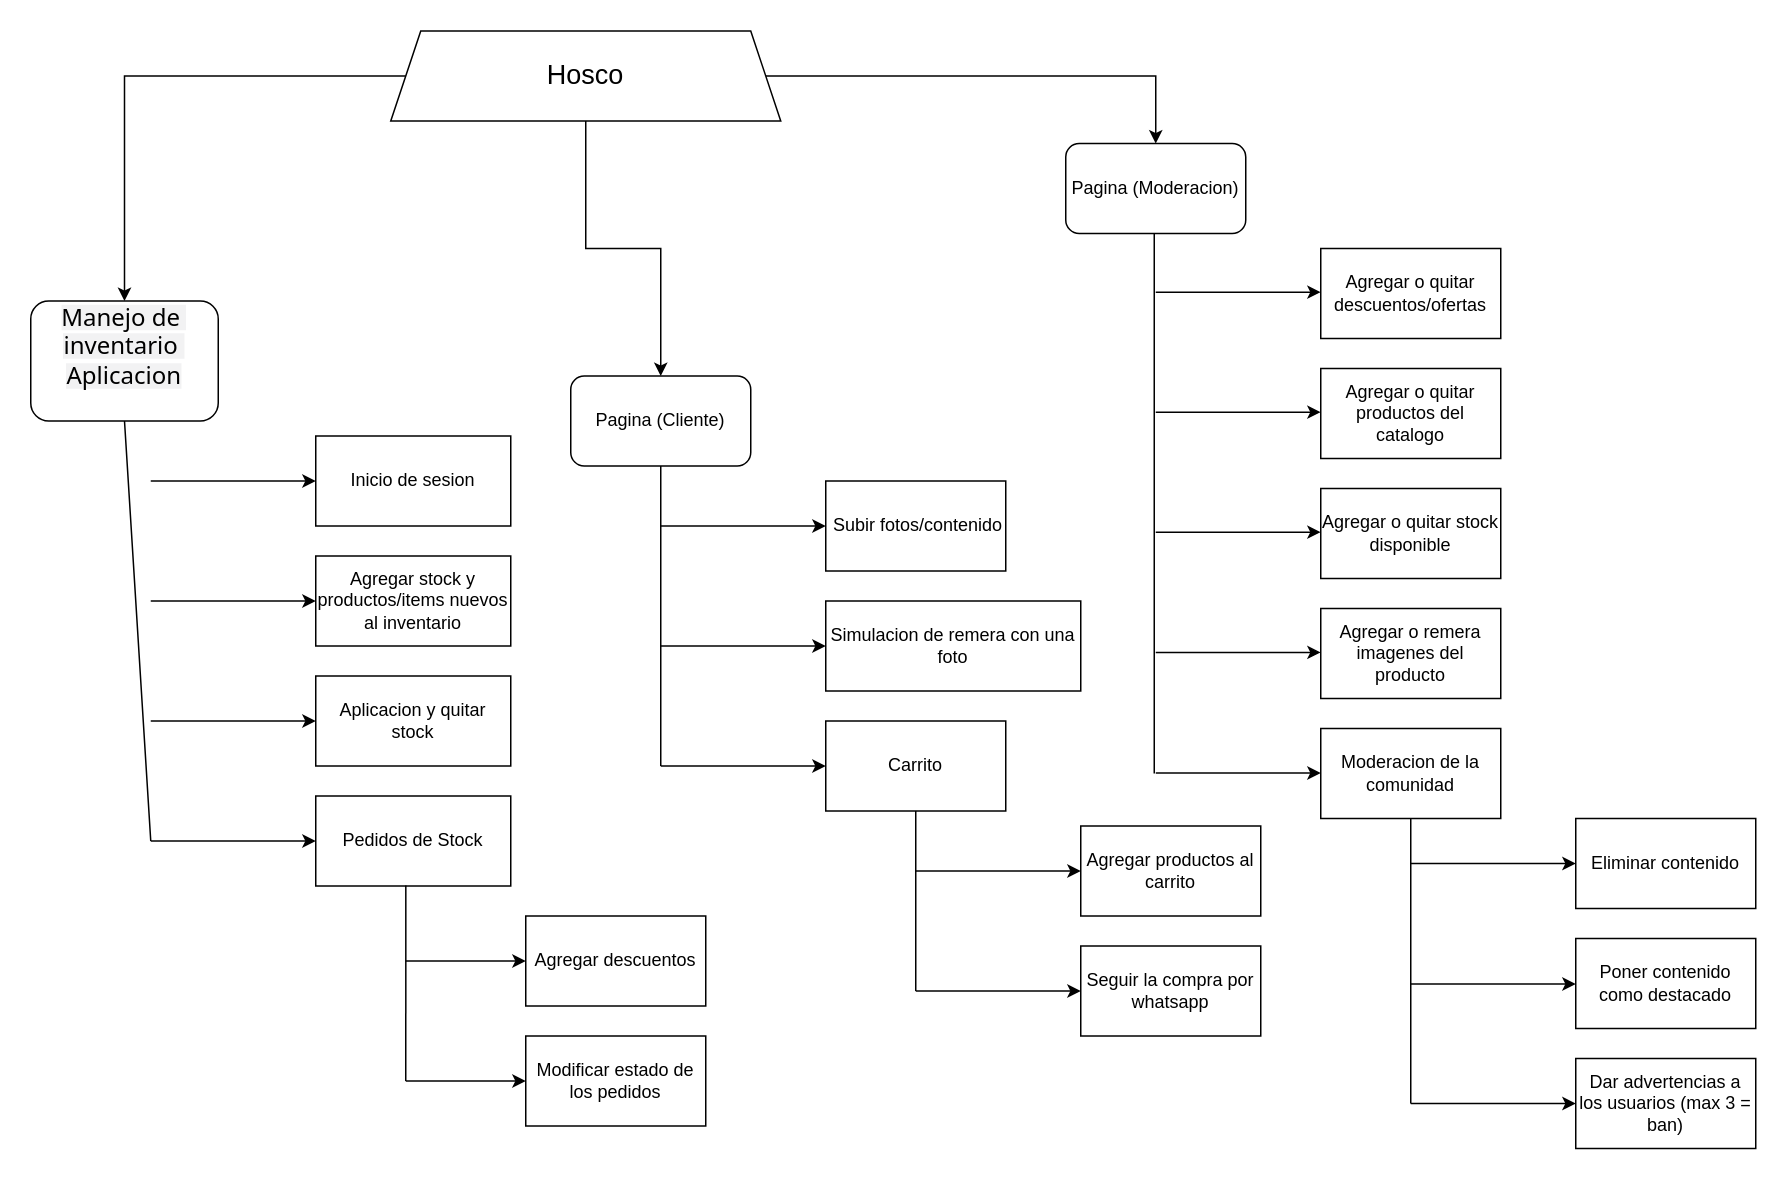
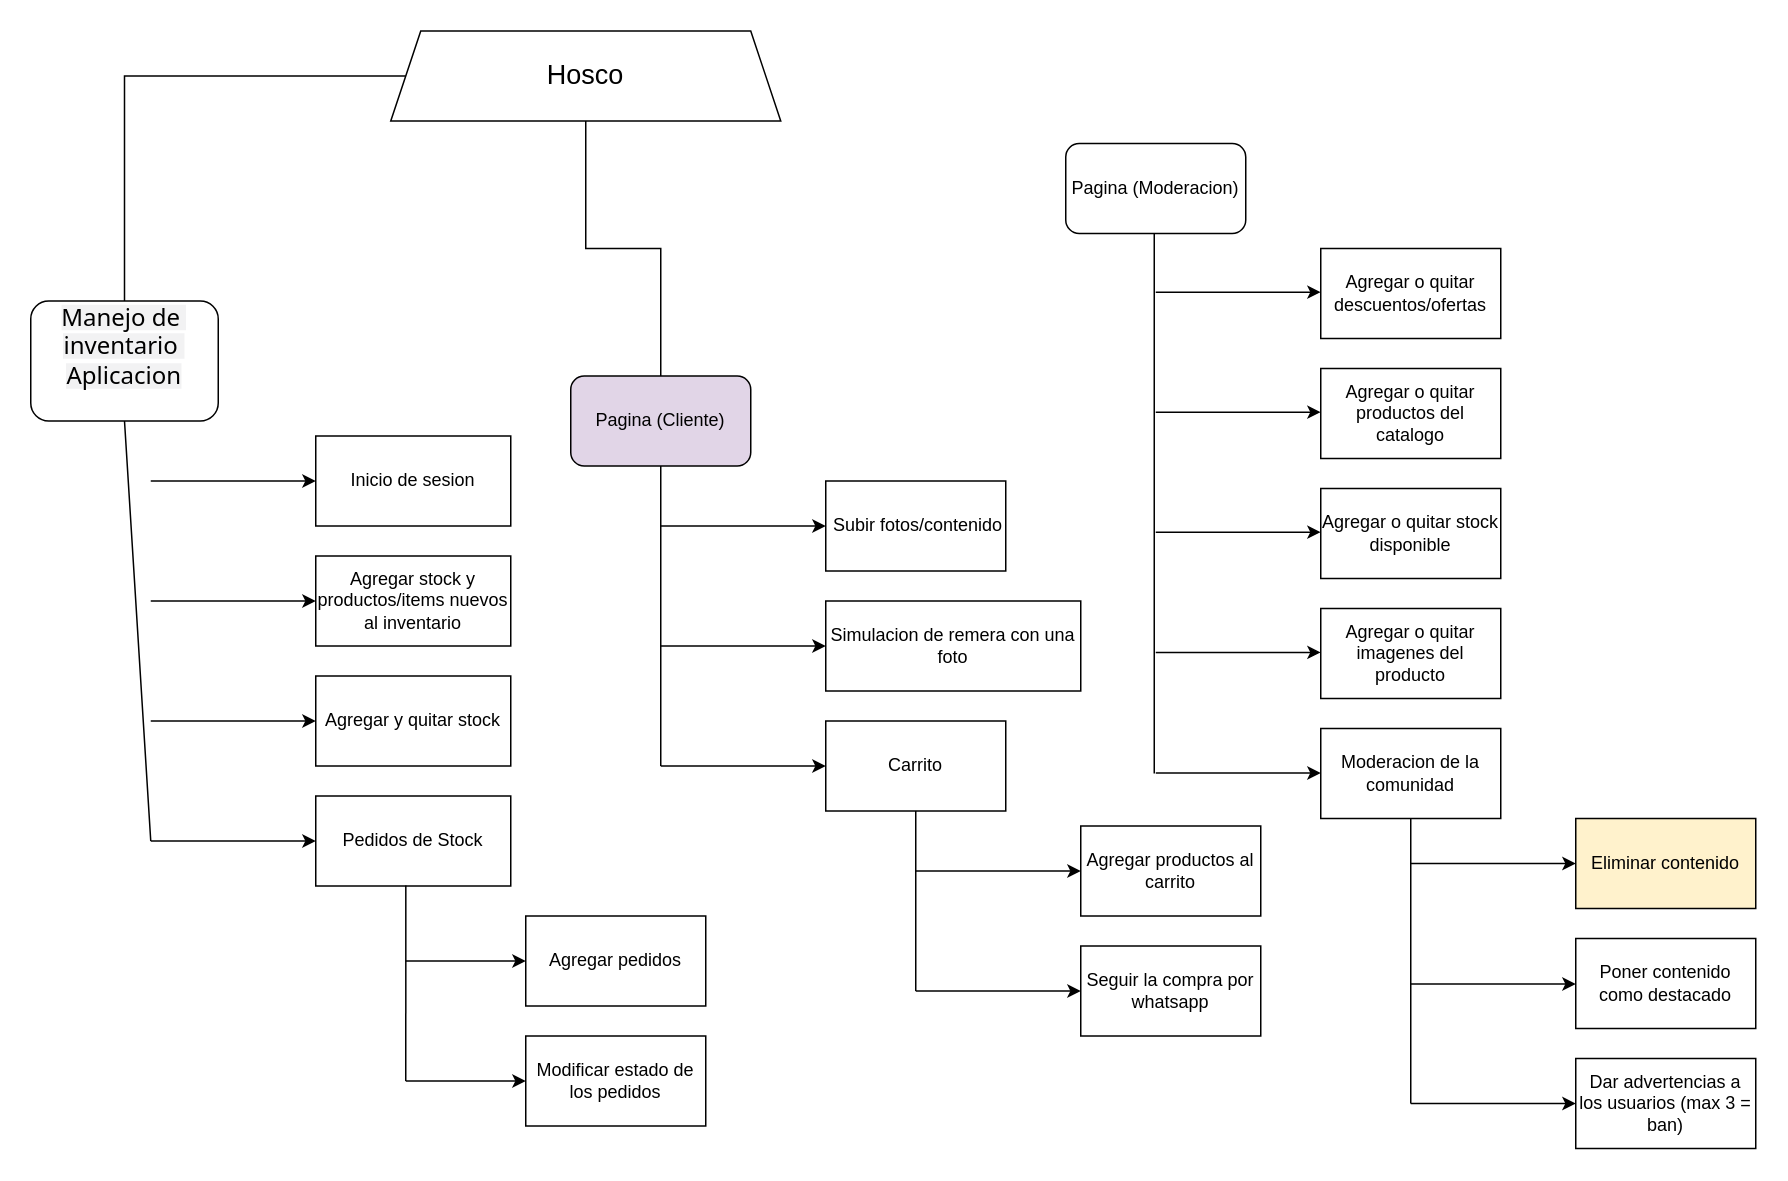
  <mxCell id="0" />
  <mxCell id="1" parent="0" />
  <mxCell id="2" value="&lt;div&gt;&lt;span style=&quot;text-align: left; font-size: 16px; white-space-collapse: break-spaces; background-color: oklab(0.679 0.003 -0.011 / 0.122); color: oklab(0.895 0.0 -0.004);&quot;&gt;&lt;font face=&quot;gg sans, Noto Sans, Helvetica Neue, Helvetica, Arial, sans-serif&quot; color=&quot;#000000&quot;&gt;Manejo de inventario Aplicacion&lt;/font&gt;&lt;/span&gt;&lt;span style=&quot;color: oklab(0.895 0.0 -0.004); font-family: &amp;quot;gg sans&amp;quot;, &amp;quot;Noto Sans&amp;quot;, &amp;quot;Helvetica Neue&amp;quot;, Helvetica, Arial, sans-serif; font-size: 16px; text-align: left; white-space-collapse: break-spaces; background-color: oklab(0.679 0.003 -0.011 / 0.122);&quot;&gt;&lt;br/&gt;&lt;/span&gt;&lt;/div&gt;&lt;div&gt;&lt;span style=&quot;color: oklab(0.895 0.0 -0.004); font-family: &amp;quot;gg sans&amp;quot;, &amp;quot;Noto Sans&amp;quot;, &amp;quot;Helvetica Neue&amp;quot;, Helvetica, Arial, sans-serif; font-size: 16px; text-align: left; white-space-collapse: break-spaces; background-color: oklab(0.679 0.003 -0.011 / 0.122);&quot;&gt;&lt;br&gt;&lt;/span&gt;&lt;/div&gt;" style="rounded=1;whiteSpace=wrap;html=1;" parent="1" vertex="1"><mxGeometry x="20" y="200" width="125" height="80" as="geometry" /></mxCell>
  <mxCell id="3" value="" style="endArrow=none;html=1;rounded=0;entryX=0.5;entryY=1;entryDx=0;entryDy=0;" parent="1" target="2" edge="1"><mxGeometry width="50" height="50" relative="1" as="geometry"><mxPoint x="100" y="560" as="sourcePoint" /><mxPoint x="370" y="480" as="targetPoint" /></mxGeometry></mxCell>
  <mxCell id="4" value="" style="endArrow=classic;html=1;rounded=0;" parent="1" edge="1"><mxGeometry width="50" height="50" relative="1" as="geometry"><mxPoint x="100" y="320" as="sourcePoint" /><mxPoint x="210" y="320" as="targetPoint" /></mxGeometry></mxCell>
  <mxCell id="5" value="" style="endArrow=classic;html=1;rounded=0;" parent="1" edge="1"><mxGeometry width="50" height="50" relative="1" as="geometry"><mxPoint x="100" y="400" as="sourcePoint" /><mxPoint x="210" y="400" as="targetPoint" /></mxGeometry></mxCell>
  <mxCell id="6" value="" style="endArrow=classic;html=1;rounded=0;" parent="1" edge="1"><mxGeometry width="50" height="50" relative="1" as="geometry"><mxPoint x="100" y="480" as="sourcePoint" /><mxPoint x="210" y="480" as="targetPoint" /></mxGeometry></mxCell>
  <mxCell id="7" value="Inicio de sesion" style="rounded=0;whiteSpace=wrap;html=1;" parent="1" vertex="1"><mxGeometry x="210" y="290" width="130" height="60" as="geometry" /></mxCell>
  <mxCell id="8" value="Agregar stock y productos/items nuevos al inventario" style="rounded=0;whiteSpace=wrap;html=1;" parent="1" vertex="1"><mxGeometry x="210" y="370" width="130" height="60" as="geometry" /></mxCell>
- <mxCell id="9" value="Aplicacion y quitar stock" style="rounded=0;whiteSpace=wrap;html=1;" parent="1" vertex="1"><mxGeometry x="210" y="450" width="130" height="60" as="geometry" /></mxCell>
+ <mxCell id="9" value="Agregar y quitar stock" style="rounded=0;whiteSpace=wrap;html=1;" parent="1" vertex="1"><mxGeometry x="210" y="450" width="130" height="60" as="geometry" /></mxCell>
  <mxCell id="10" value="" style="endArrow=classic;html=1;rounded=0;" parent="1" edge="1"><mxGeometry width="50" height="50" relative="1" as="geometry"><mxPoint x="100" y="560" as="sourcePoint" /><mxPoint x="210" y="560" as="targetPoint" /></mxGeometry></mxCell>
  <mxCell id="11" value="Pedidos de Stock" style="rounded=0;whiteSpace=wrap;html=1;" parent="1" vertex="1"><mxGeometry x="210" y="530" width="130" height="60" as="geometry" /></mxCell>
  <mxCell id="12" value="" style="endArrow=none;html=1;rounded=0;entryX=0.462;entryY=0.994;entryDx=0;entryDy=0;entryPerimeter=0;" parent="1" target="11" edge="1"><mxGeometry width="50" height="50" relative="1" as="geometry"><mxPoint x="270" y="720" as="sourcePoint" /><mxPoint x="274.83" y="590" as="targetPoint" /></mxGeometry></mxCell>
  <mxCell id="13" value="" style="endArrow=classic;html=1;rounded=0;" parent="1" edge="1"><mxGeometry width="50" height="50" relative="1" as="geometry"><mxPoint x="270" y="640" as="sourcePoint" /><mxPoint x="350" y="640" as="targetPoint" /></mxGeometry></mxCell>
  <mxCell id="14" value="" style="endArrow=classic;html=1;rounded=0;" parent="1" edge="1"><mxGeometry width="50" height="50" relative="1" as="geometry"><mxPoint x="270" y="720" as="sourcePoint" /><mxPoint x="350" y="720" as="targetPoint" /></mxGeometry></mxCell>
- <mxCell id="15" value="Agregar descuentos" style="rounded=0;whiteSpace=wrap;html=1;" parent="1" vertex="1"><mxGeometry x="350" y="610" width="120" height="60" as="geometry" /></mxCell>
+ <mxCell id="15" value="Agregar pedidos" style="rounded=0;whiteSpace=wrap;html=1;" parent="1" vertex="1"><mxGeometry x="350" y="610" width="120" height="60" as="geometry" /></mxCell>
  <mxCell id="16" value="Modificar estado de los pedidos" style="rounded=0;whiteSpace=wrap;html=1;" parent="1" vertex="1"><mxGeometry x="350" y="690" width="120" height="60" as="geometry" /></mxCell>
- <mxCell id="17" value="Pagina (Cliente)" style="rounded=1;whiteSpace=wrap;html=1;" parent="1" vertex="1"><mxGeometry x="380" y="250" width="120" height="60" as="geometry" /></mxCell>
+ <mxCell id="17" value="Pagina (Cliente)" style="rounded=1;whiteSpace=wrap;html=1;fillColor=#e1d5e7;" parent="1" vertex="1"><mxGeometry x="380" y="250" width="120" height="60" as="geometry" /></mxCell>
  <mxCell id="18" value="&lt;div&gt;&amp;nbsp;Subir fotos/contenido&lt;/div&gt;" style="rounded=0;whiteSpace=wrap;html=1;" parent="1" vertex="1"><mxGeometry x="550" y="320" width="120" height="60" as="geometry" /></mxCell>
  <mxCell id="19" value="Simulacion de remera con una foto" style="rounded=0;whiteSpace=wrap;html=1;" parent="1" vertex="1"><mxGeometry x="550" y="400" width="170" height="60" as="geometry" /></mxCell>
  <mxCell id="20" value="Carrito" style="rounded=0;whiteSpace=wrap;html=1;" parent="1" vertex="1"><mxGeometry x="550" y="480" width="120" height="60" as="geometry" /></mxCell>
  <mxCell id="21" value="" style="endArrow=none;html=1;rounded=0;entryX=0.5;entryY=1;entryDx=0;entryDy=0;" parent="1" edge="1"><mxGeometry width="50" height="50" relative="1" as="geometry"><mxPoint x="440" y="510" as="sourcePoint" /><mxPoint x="440" y="310" as="targetPoint" /></mxGeometry></mxCell>
  <mxCell id="22" value="" style="endArrow=classic;html=1;rounded=0;" parent="1" edge="1"><mxGeometry width="50" height="50" relative="1" as="geometry"><mxPoint x="440" y="350" as="sourcePoint" /><mxPoint x="550" y="350" as="targetPoint" /></mxGeometry></mxCell>
  <mxCell id="23" value="" style="endArrow=classic;html=1;rounded=0;" parent="1" edge="1"><mxGeometry width="50" height="50" relative="1" as="geometry"><mxPoint x="440" y="430" as="sourcePoint" /><mxPoint x="550" y="430" as="targetPoint" /></mxGeometry></mxCell>
  <mxCell id="24" value="" style="endArrow=classic;html=1;rounded=0;" parent="1" edge="1"><mxGeometry width="50" height="50" relative="1" as="geometry"><mxPoint x="440" y="510" as="sourcePoint" /><mxPoint x="550" y="510" as="targetPoint" /></mxGeometry></mxCell>
  <mxCell id="25" value="" style="endArrow=none;html=1;rounded=0;entryX=0.5;entryY=1;entryDx=0;entryDy=0;" parent="1" target="20" edge="1"><mxGeometry width="50" height="50" relative="1" as="geometry"><mxPoint x="610" y="660" as="sourcePoint" /><mxPoint x="620" y="590" as="targetPoint" /></mxGeometry></mxCell>
  <mxCell id="26" value="" style="endArrow=classic;html=1;rounded=0;" parent="1" edge="1"><mxGeometry width="50" height="50" relative="1" as="geometry"><mxPoint x="610" y="580" as="sourcePoint" /><mxPoint x="720" y="580" as="targetPoint" /></mxGeometry></mxCell>
  <mxCell id="27" value="Agregar productos al carrito" style="rounded=0;whiteSpace=wrap;html=1;" parent="1" vertex="1"><mxGeometry x="720" y="550" width="120" height="60" as="geometry" /></mxCell>
  <mxCell id="28" value="" style="endArrow=classic;html=1;rounded=0;" parent="1" edge="1"><mxGeometry width="50" height="50" relative="1" as="geometry"><mxPoint x="610" y="660" as="sourcePoint" /><mxPoint x="720" y="660" as="targetPoint" /></mxGeometry></mxCell>
  <mxCell id="29" value="Seguir la compra por whatsapp" style="rounded=0;whiteSpace=wrap;html=1;" parent="1" vertex="1"><mxGeometry x="720" y="630" width="120" height="60" as="geometry" /></mxCell>
  <mxCell id="30" value="Pagina (Moderacion)" style="rounded=1;whiteSpace=wrap;html=1;" parent="1" vertex="1"><mxGeometry x="710" y="95" width="120" height="60" as="geometry" /></mxCell>
  <mxCell id="31" value="" style="endArrow=classic;html=1;rounded=0;" parent="1" edge="1"><mxGeometry width="50" height="50" relative="1" as="geometry"><mxPoint x="770" y="194.13" as="sourcePoint" /><mxPoint x="880" y="194.13" as="targetPoint" /></mxGeometry></mxCell>
  <mxCell id="32" value="" style="endArrow=classic;html=1;rounded=0;" parent="1" edge="1"><mxGeometry width="50" height="50" relative="1" as="geometry"><mxPoint x="770" y="274.13" as="sourcePoint" /><mxPoint x="880" y="274.13" as="targetPoint" /></mxGeometry></mxCell>
  <mxCell id="33" value="" style="endArrow=classic;html=1;rounded=0;" parent="1" edge="1"><mxGeometry width="50" height="50" relative="1" as="geometry"><mxPoint x="770" y="354.13" as="sourcePoint" /><mxPoint x="880" y="354.13" as="targetPoint" /></mxGeometry></mxCell>
  <mxCell id="34" value="" style="endArrow=none;html=1;rounded=0;entryX=0.5;entryY=1;entryDx=0;entryDy=0;" parent="1" edge="1"><mxGeometry width="50" height="50" relative="1" as="geometry"><mxPoint x="769" y="515" as="sourcePoint" /><mxPoint x="769" y="155" as="targetPoint" /></mxGeometry></mxCell>
  <mxCell id="35" value="Agregar o quitar descuentos/ofertas" style="rounded=0;whiteSpace=wrap;html=1;" parent="1" vertex="1"><mxGeometry x="880" y="165" width="120" height="60" as="geometry" /></mxCell>
  <mxCell id="36" value="Agregar o quitar productos del catalogo" style="rounded=0;whiteSpace=wrap;html=1;" parent="1" vertex="1"><mxGeometry x="880" y="245" width="120" height="60" as="geometry" /></mxCell>
  <mxCell id="37" value="Agregar o quitar stock disponible" style="rounded=0;whiteSpace=wrap;html=1;" parent="1" vertex="1"><mxGeometry x="880" y="325" width="120" height="60" as="geometry" /></mxCell>
  <mxCell id="38" value="" style="endArrow=classic;html=1;rounded=0;" parent="1" edge="1"><mxGeometry width="50" height="50" relative="1" as="geometry"><mxPoint x="770" y="434.29" as="sourcePoint" /><mxPoint x="880" y="434.29" as="targetPoint" /></mxGeometry></mxCell>
  <mxCell id="39" value="" style="endArrow=classic;html=1;rounded=0;" parent="1" edge="1"><mxGeometry width="50" height="50" relative="1" as="geometry"><mxPoint x="770" y="514.64" as="sourcePoint" /><mxPoint x="880" y="514.64" as="targetPoint" /></mxGeometry></mxCell>
- <mxCell id="40" value="Agregar o remera imagenes del producto" style="rounded=0;whiteSpace=wrap;html=1;" parent="1" vertex="1"><mxGeometry x="880" y="405" width="120" height="60" as="geometry" /></mxCell>
+ <mxCell id="40" value="Agregar o quitar imagenes del producto" style="rounded=0;whiteSpace=wrap;html=1;" parent="1" vertex="1"><mxGeometry x="880" y="405" width="120" height="60" as="geometry" /></mxCell>
  <mxCell id="41" value="Moderacion de la comunidad" style="rounded=0;whiteSpace=wrap;html=1;" parent="1" vertex="1"><mxGeometry x="880" y="485" width="120" height="60" as="geometry" /></mxCell>
  <mxCell id="42" value="" style="endArrow=none;html=1;rounded=0;" parent="1" edge="1"><mxGeometry width="50" height="50" relative="1" as="geometry"><mxPoint x="940" y="735" as="sourcePoint" /><mxPoint x="940" y="545" as="targetPoint" /></mxGeometry></mxCell>
  <mxCell id="43" value="" style="endArrow=classic;html=1;rounded=0;" parent="1" edge="1"><mxGeometry width="50" height="50" relative="1" as="geometry"><mxPoint x="940" y="575" as="sourcePoint" /><mxPoint x="1050" y="575" as="targetPoint" /></mxGeometry></mxCell>
  <mxCell id="44" value="" style="endArrow=classic;html=1;rounded=0;" parent="1" edge="1"><mxGeometry width="50" height="50" relative="1" as="geometry"><mxPoint x="940" y="655.35" as="sourcePoint" /><mxPoint x="1050" y="655.35" as="targetPoint" /></mxGeometry></mxCell>
- <mxCell id="45" value="Eliminar contenido" style="rounded=0;whiteSpace=wrap;html=1;" parent="1" vertex="1"><mxGeometry x="1050" y="545" width="120" height="60" as="geometry" /></mxCell>
+ <mxCell id="45" value="Eliminar contenido" style="rounded=0;whiteSpace=wrap;html=1;fillColor=#fff2cc;" parent="1" vertex="1"><mxGeometry x="1050" y="545" width="120" height="60" as="geometry" /></mxCell>
  <mxCell id="46" value="Poner contenido como destacado" style="rounded=0;whiteSpace=wrap;html=1;" parent="1" vertex="1"><mxGeometry x="1050" y="625" width="120" height="60" as="geometry" /></mxCell>
  <mxCell id="47" value="" style="endArrow=classic;html=1;rounded=0;" parent="1" edge="1"><mxGeometry width="50" height="50" relative="1" as="geometry"><mxPoint x="940" y="735" as="sourcePoint" /><mxPoint x="1050" y="735" as="targetPoint" /></mxGeometry></mxCell>
  <mxCell id="48" value="Dar advertencias a los usuarios (max 3 = ban)" style="rounded=0;whiteSpace=wrap;html=1;" parent="1" vertex="1"><mxGeometry x="1050" y="705" width="120" height="60" as="geometry" /></mxCell>
- <mxCell id="49" style="edgeStyle=orthogonalEdgeStyle;rounded=0;orthogonalLoop=1;jettySize=auto;html=1;entryX=0.5;entryY=0;entryDx=0;entryDy=0;" edge="1" parent="1" source="52" target="2"><mxGeometry relative="1" as="geometry" /></mxCell>
- <mxCell id="50" style="edgeStyle=orthogonalEdgeStyle;rounded=0;orthogonalLoop=1;jettySize=auto;html=1;entryX=0.5;entryY=0;entryDx=0;entryDy=0;" edge="1" parent="1" source="52" target="17"><mxGeometry relative="1" as="geometry" /></mxCell>
- <mxCell id="51" style="edgeStyle=orthogonalEdgeStyle;rounded=0;orthogonalLoop=1;jettySize=auto;html=1;entryX=0.5;entryY=0;entryDx=0;entryDy=0;" edge="1" parent="1" source="52" target="30"><mxGeometry relative="1" as="geometry" /></mxCell>
+ <mxCell id="49" style="edgeStyle=orthogonalEdgeStyle;rounded=0;orthogonalLoop=1;jettySize=auto;html=1;entryX=0.5;entryY=0;entryDx=0;entryDy=0;endArrow=none;" edge="1" parent="1" source="52" target="2"><mxGeometry relative="1" as="geometry" /></mxCell>
+ <mxCell id="50" style="edgeStyle=orthogonalEdgeStyle;rounded=0;orthogonalLoop=1;jettySize=auto;html=1;entryX=0.5;entryY=0;entryDx=0;entryDy=0;endArrow=none;" edge="1" parent="1" source="52" target="17"><mxGeometry relative="1" as="geometry" /></mxCell>
  <mxCell id="52" value="&lt;font style=&quot;font-size: 18px;&quot;&gt;Hosco&lt;/font&gt;" style="shape=trapezoid;perimeter=trapezoidPerimeter;whiteSpace=wrap;html=1;fixedSize=1;" vertex="1" parent="1"><mxGeometry x="260" y="20" width="260" height="60" as="geometry" /></mxCell>
